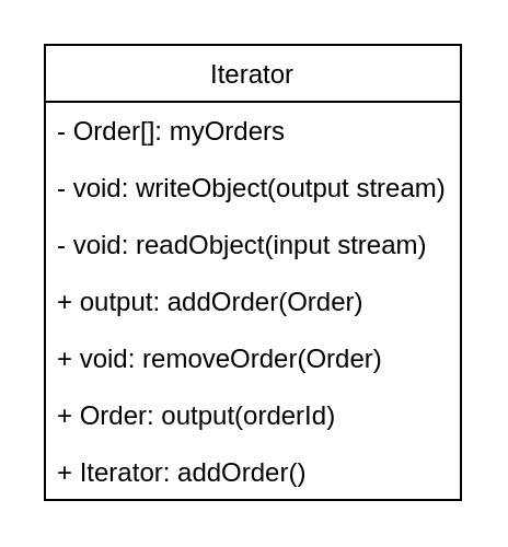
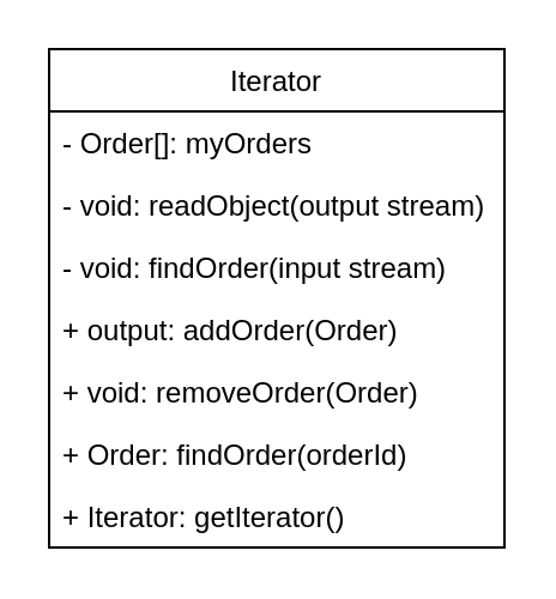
  <mxCell id="0" />
  <mxCell id="1" parent="0" />
  <mxCell id="2" value="Iterator" style="swimlane;fontStyle=0;childLayout=stackLayout;horizontal=1;startSize=26;fillColor=none;horizontalStack=0;resizeParent=1;resizeParentMax=0;resizeLast=0;collapsible=1;marginBottom=0;" parent="1" vertex="1"><mxGeometry x="20" y="20" width="190" height="208" as="geometry" /></mxCell>
  <mxCell id="3" value="- Order[]: myOrders" style="text;strokeColor=none;fillColor=none;align=left;verticalAlign=top;spacingLeft=4;spacingRight=4;overflow=hidden;rotatable=0;points=[[0,0.5],[1,0.5]];portConstraint=eastwest;" parent="2" vertex="1"><mxGeometry y="26" width="190" height="26" as="geometry" /></mxCell>
- <mxCell id="4" value="- void: writeObject(output stream)" style="text;strokeColor=none;fillColor=none;align=left;verticalAlign=top;spacingLeft=4;spacingRight=4;overflow=hidden;rotatable=0;points=[[0,0.5],[1,0.5]];portConstraint=eastwest;" vertex="1" parent="2"><mxGeometry y="52" width="190" height="26" as="geometry" /></mxCell>
- <mxCell id="5" value="- void: readObject(input stream)" style="text;strokeColor=none;fillColor=none;align=left;verticalAlign=top;spacingLeft=4;spacingRight=4;overflow=hidden;rotatable=0;points=[[0,0.5],[1,0.5]];portConstraint=eastwest;" vertex="1" parent="2"><mxGeometry y="78" width="190" height="26" as="geometry" /></mxCell>
+ <mxCell id="4" value="- void: readObject(output stream)" style="text;strokeColor=none;fillColor=none;align=left;verticalAlign=top;spacingLeft=4;spacingRight=4;overflow=hidden;rotatable=0;points=[[0,0.5],[1,0.5]];portConstraint=eastwest;" vertex="1" parent="2"><mxGeometry y="52" width="190" height="26" as="geometry" /></mxCell>
+ <mxCell id="5" value="- void: findOrder(input stream)" style="text;strokeColor=none;fillColor=none;align=left;verticalAlign=top;spacingLeft=4;spacingRight=4;overflow=hidden;rotatable=0;points=[[0,0.5],[1,0.5]];portConstraint=eastwest;" vertex="1" parent="2"><mxGeometry y="78" width="190" height="26" as="geometry" /></mxCell>
  <mxCell id="6" value="+ output: addOrder(Order)" style="text;strokeColor=none;fillColor=none;align=left;verticalAlign=top;spacingLeft=4;spacingRight=4;overflow=hidden;rotatable=0;points=[[0,0.5],[1,0.5]];portConstraint=eastwest;" parent="2" vertex="1"><mxGeometry y="104" width="190" height="26" as="geometry" /></mxCell>
  <mxCell id="7" value="+ void: removeOrder(Order)" style="text;strokeColor=none;fillColor=none;align=left;verticalAlign=top;spacingLeft=4;spacingRight=4;overflow=hidden;rotatable=0;points=[[0,0.5],[1,0.5]];portConstraint=eastwest;" parent="2" vertex="1"><mxGeometry y="130" width="190" height="26" as="geometry" /></mxCell>
- <mxCell id="8" value="+ Order: output(orderId)" style="text;strokeColor=none;fillColor=none;align=left;verticalAlign=top;spacingLeft=4;spacingRight=4;overflow=hidden;rotatable=0;points=[[0,0.5],[1,0.5]];portConstraint=eastwest;" vertex="1" parent="2"><mxGeometry y="156" width="190" height="26" as="geometry" /></mxCell>
- <mxCell id="9" value="+ Iterator: addOrder()" style="text;strokeColor=none;fillColor=none;align=left;verticalAlign=top;spacingLeft=4;spacingRight=4;overflow=hidden;rotatable=0;points=[[0,0.5],[1,0.5]];portConstraint=eastwest;" parent="2" vertex="1"><mxGeometry y="182" width="190" height="26" as="geometry" /></mxCell>
+ <mxCell id="8" value="+ Order: findOrder(orderId)" style="text;strokeColor=none;fillColor=none;align=left;verticalAlign=top;spacingLeft=4;spacingRight=4;overflow=hidden;rotatable=0;points=[[0,0.5],[1,0.5]];portConstraint=eastwest;" vertex="1" parent="2"><mxGeometry y="156" width="190" height="26" as="geometry" /></mxCell>
+ <mxCell id="9" value="+ Iterator: getIterator()" style="text;strokeColor=none;fillColor=none;align=left;verticalAlign=top;spacingLeft=4;spacingRight=4;overflow=hidden;rotatable=0;points=[[0,0.5],[1,0.5]];portConstraint=eastwest;" parent="2" vertex="1"><mxGeometry y="182" width="190" height="26" as="geometry" /></mxCell>
